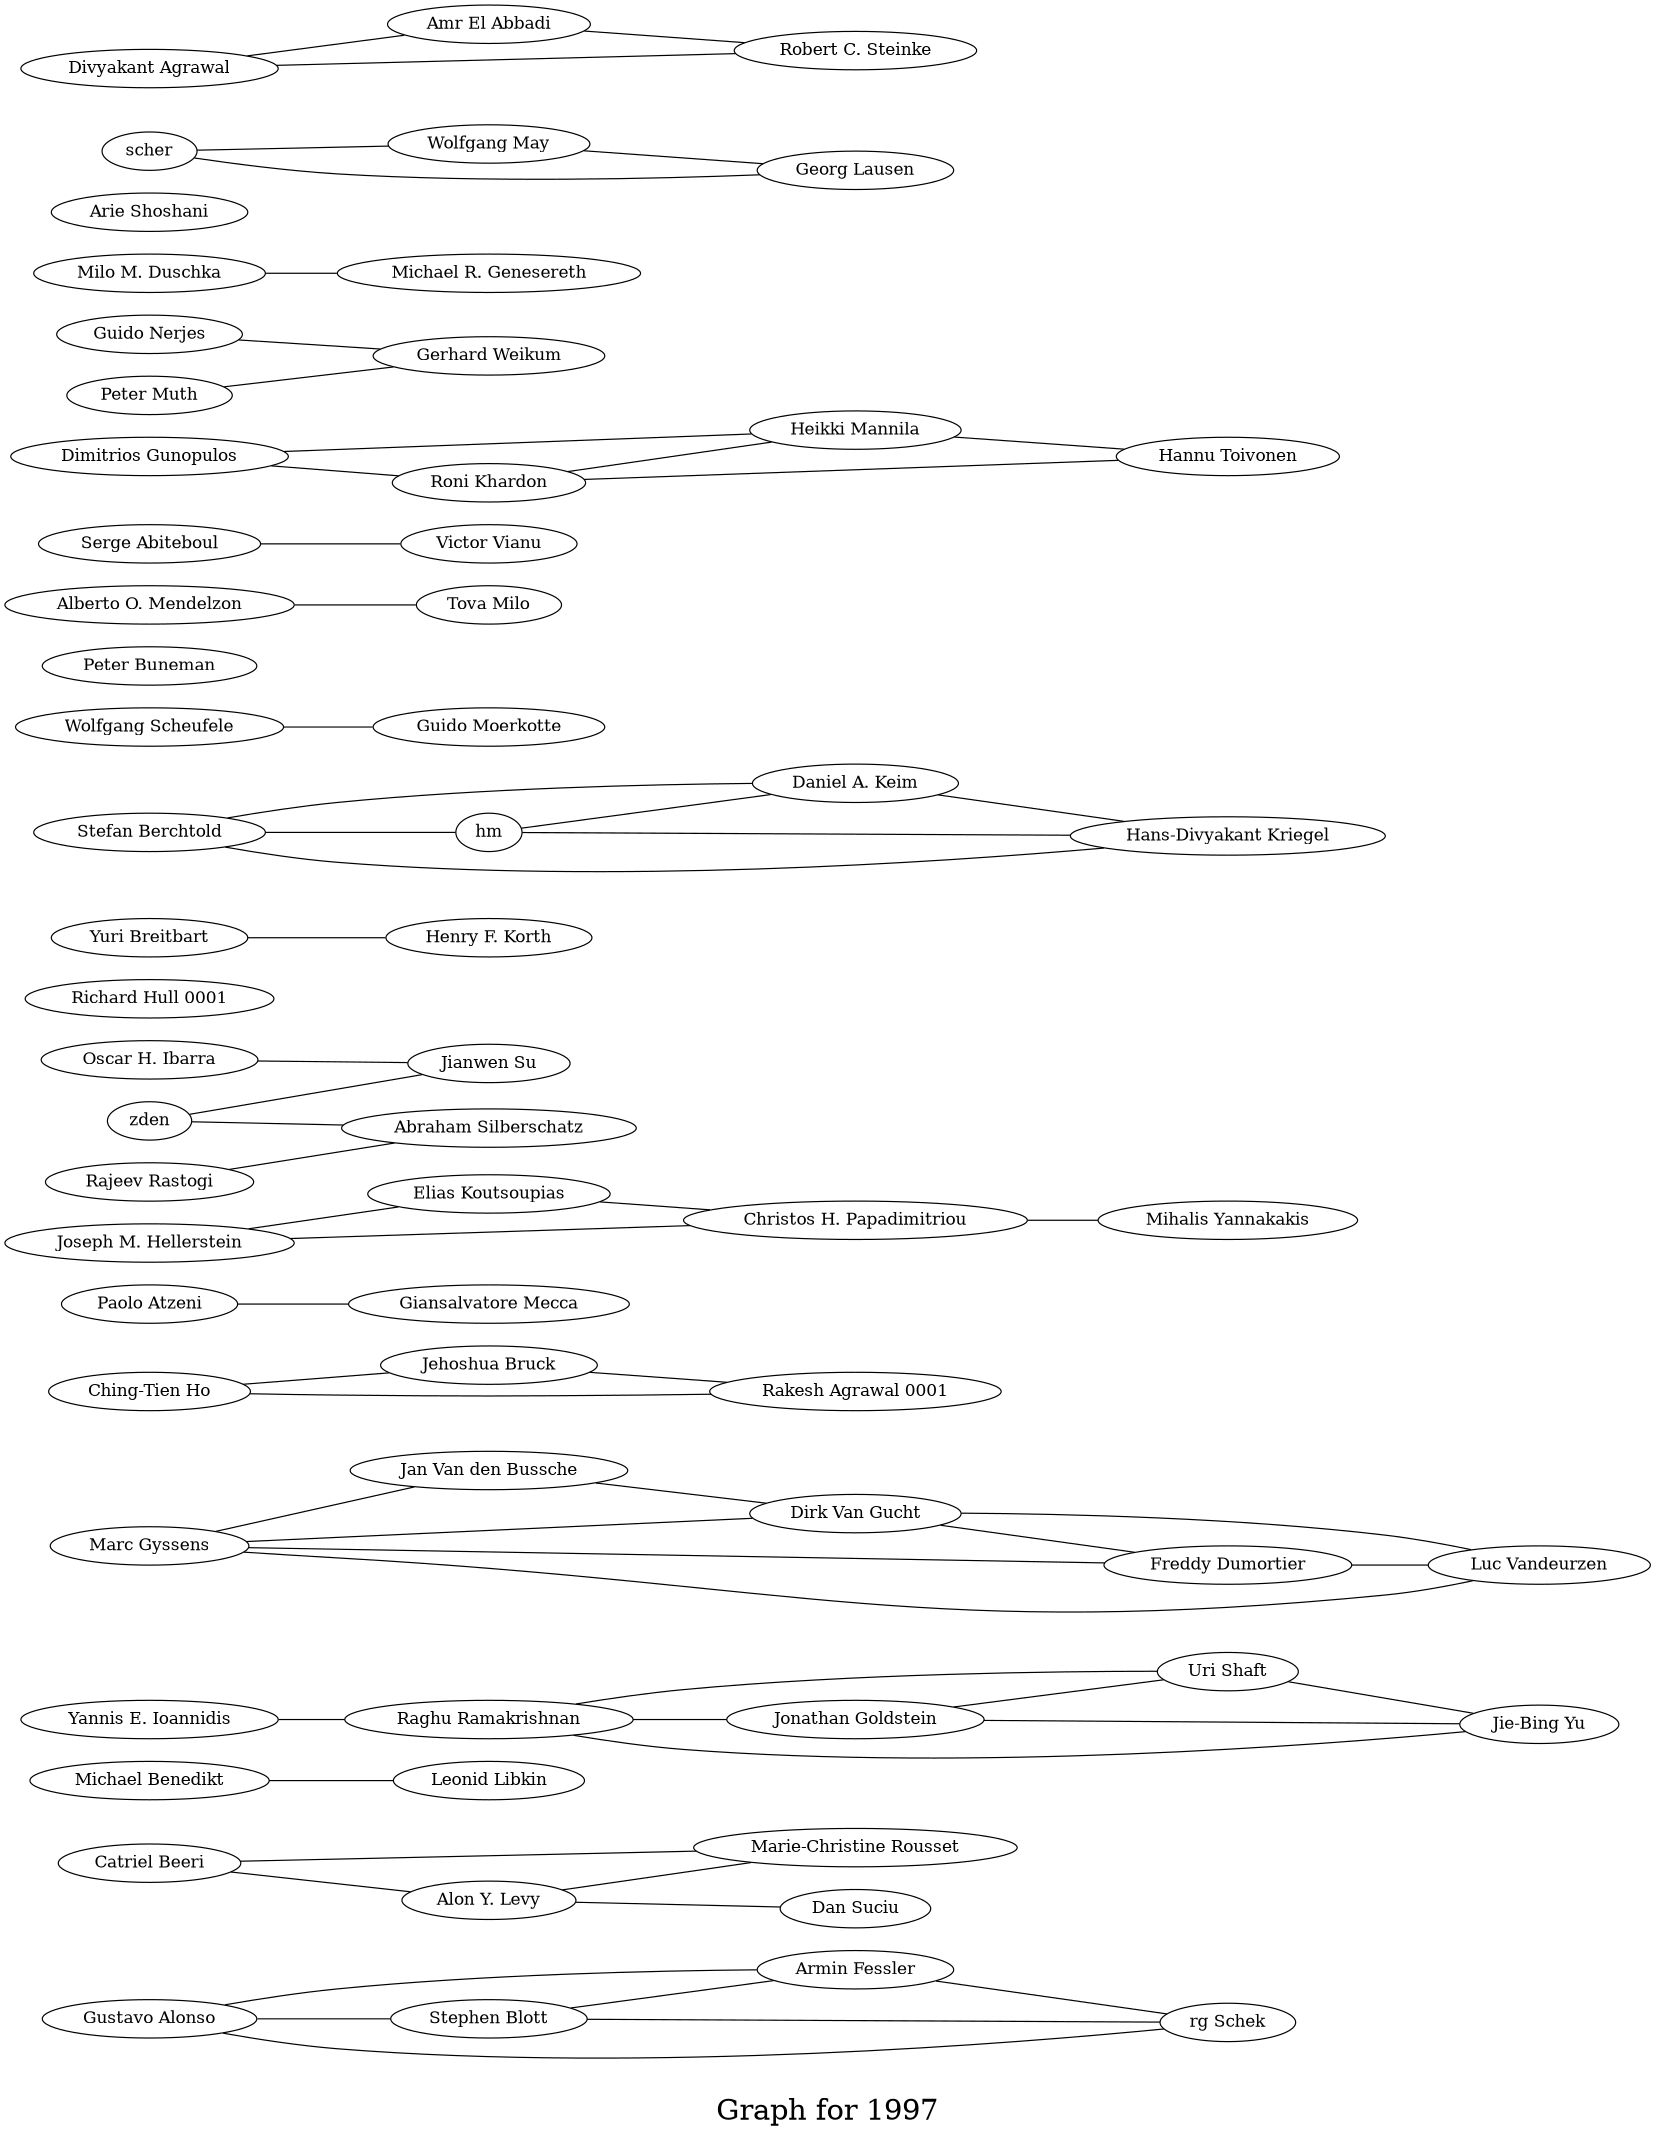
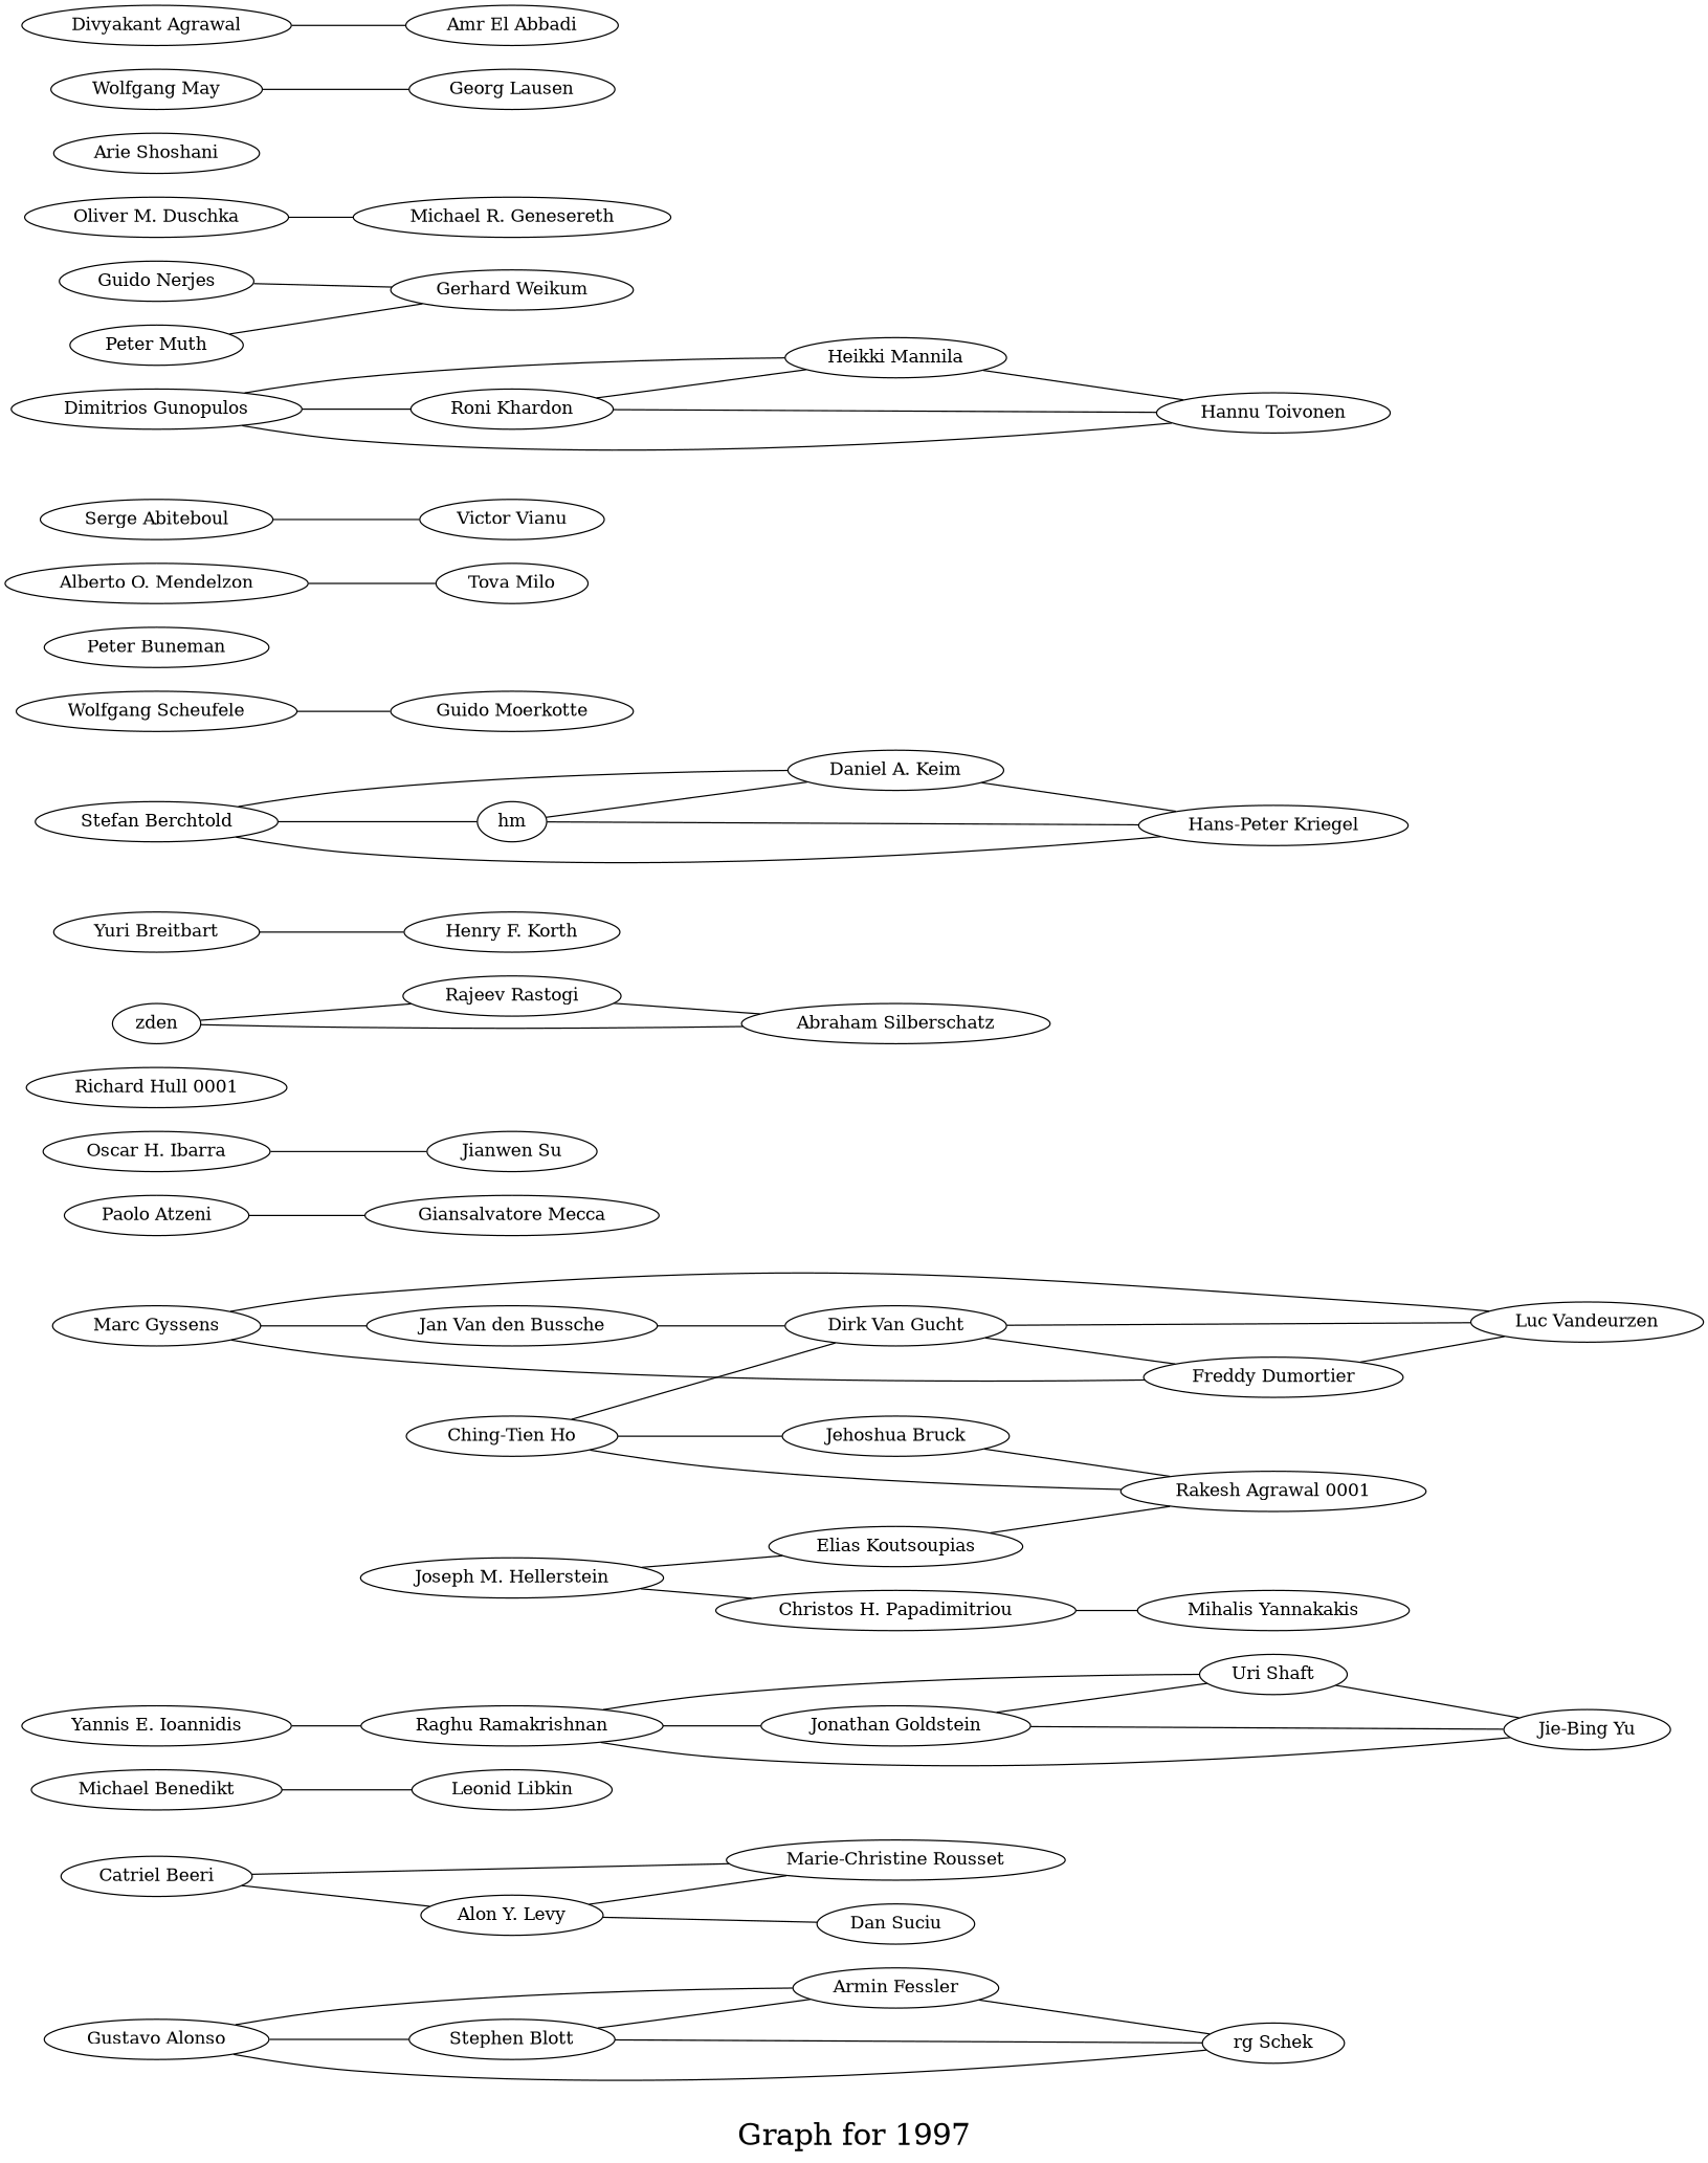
  graph {
    fontsize=24
    label="\nGraph for 1997\n"
    rankdir=LR
    splines=true
    node [shape=ellipse]
    n1 [height=0.3 label="Gustavo Alonso" width=0.3]
    n2 [height=0.3 label="Stephen Blott" width=0.3]
    n3 [height=0.3 label="Armin Fessler" width=0.3]
    n4 [height=0.3 label="rg Schek" width=0.3]
    n5 [height=0.3 label="Catriel Beeri" width=0.3]
    n6 [height=0.3 label="Alon Y. Levy" width=0.3]
    n7 [height=0.3 label="Marie-Christine Rousset" width=0.3]
    n8 [height=0.3 label="Dan Suciu" width=0.3]
    n9 [height=0.3 label="Michael Benedikt" width=0.3]
    n10 [height=0.3 label="Leonid Libkin" width=0.3]
    n11 [height=0.3 label="Yannis E. Ioannidis" width=0.3]
    n12 [height=0.3 label="Raghu Ramakrishnan" width=0.3]
    n13 [height=0.3 label="Jonathan Goldstein" width=0.3]
    n14 [height=0.3 label="Uri Shaft" width=0.3]
    n15 [height=0.3 label="Jie-Bing Yu" width=0.3]
    n16 [height=0.3 label="Marc Gyssens" width=0.3]
    n17 [height=0.3 label="Jan Van den Bussche" width=0.3]
    n18 [height=0.3 label="Dirk Van Gucht" width=0.3]
    n19 [height=0.3 label="Freddy Dumortier" width=0.3]
    n20 [height=0.3 label="Luc Vandeurzen" width=0.3]
    n21 [height=0.3 label="Ching-Tien Ho" width=0.3]
    n22 [height=0.3 label="Jehoshua Bruck" width=0.3]
    n23 [height=0.3 label="Rakesh Agrawal 0001" width=0.3]
    n24 [height=0.3 label="Paolo Atzeni" width=0.3]
    n25 [height=0.3 label="Giansalvatore Mecca" width=0.3]
    n26 [height=0.3 label="Joseph M. Hellerstein" width=0.3]
    n27 [height=0.3 label="Elias Koutsoupias" width=0.3]
    n28 [height=0.3 label="Christos H. Papadimitriou" width=0.3]
    n29 [height=0.3 label="Mihalis Yannakakis" width=0.3]
    n30 [height=0.3 label="Oscar H. Ibarra" width=0.3]
    n31 [height=0.3 label="Jianwen Su" width=0.3]
    n32 [height=0.3 label="Richard Hull 0001" width=0.3]
    n33 [height=0.3 label=zden width=0.3]
    n34 [height=0.3 label="Rajeev Rastogi" width=0.3]
    n35 [height=0.3 label="Abraham Silberschatz" width=0.3]
    n36 [height=0.3 label="Yuri Breitbart" width=0.3]
    n37 [height=0.3 label="Henry F. Korth" width=0.3]
    n38 [height=0.3 label="Stefan Berchtold" width=0.3]
    n39 [height=0.3 label=hm width=0.3]
    n40 [height=0.3 label="Daniel A. Keim" width=0.3]
-   n41 [height=0.3 label="Hans-Divyakant Kriegel" width=0.3]
+   n41 [height=0.3 label="Hans-Peter Kriegel" width=0.3]
    n42 [height=0.3 label="Wolfgang Scheufele" width=0.3]
    n43 [height=0.3 label="Guido Moerkotte" width=0.3]
    n44 [height=0.3 label="Peter Buneman" width=0.3]
    n45 [height=0.3 label="Alberto O. Mendelzon" width=0.3]
    n46 [height=0.3 label="Tova Milo" width=0.3]
    n47 [height=0.3 label="Serge Abiteboul" width=0.3]
    n48 [height=0.3 label="Victor Vianu" width=0.3]
    n49 [height=0.3 label="Dimitrios Gunopulos" width=0.3]
    n50 [height=0.3 label="Roni Khardon" width=0.3]
    n51 [height=0.3 label="Heikki Mannila" width=0.3]
    n52 [height=0.3 label="Hannu Toivonen" width=0.3]
    n53 [height=0.3 label="Guido Nerjes" width=0.3]
    n54 [height=0.3 label="Gerhard Weikum" width=0.3]
    n55 [height=0.3 label="Peter Muth" width=0.3]
-   n56 [height=0.3 label="Milo M. Duschka" width=0.3]
+   n56 [height=0.3 label="Oliver M. Duschka" width=0.3]
    n57 [height=0.3 label="Michael R. Genesereth" width=0.3]
    n58 [height=0.3 label="Arie Shoshani" width=0.3]
-   n59 [height=0.3 label=scher width=0.3]
    n60 [height=0.3 label="Wolfgang May" width=0.3]
    n61 [height=0.3 label="Georg Lausen" width=0.3]
    n62 [height=0.3 label="Divyakant Agrawal" width=0.3]
    n63 [height=0.3 label="Amr El Abbadi" width=0.3]
-   n64 [height=0.3 label="Robert C. Steinke" width=0.3]
    n1 -- n2
    n1 -- n3
    n1 -- n4
    n2 -- n3
    n2 -- n4
    n3 -- n4
    n5 -- n6
    n5 -- n7
    n6 -- n7
    n6 -- n8
    n9 -- n10
    n11 -- n12
    n12 -- n13
    n12 -- n14
    n12 -- n15
    n13 -- n14
    n13 -- n15
    n14 -- n15
    n16 -- n17
-   n16 -- n18
+   n21 -- n18
    n16 -- n19
    n16 -- n20
    n17 -- n18
    n18 -- n19
    n18 -- n20
    n19 -- n20
    n21 -- n22
    n21 -- n23
    n22 -- n23
    n24 -- n25
    n26 -- n27
    n26 -- n28
-   n27 -- n28
+   n27 -- n23
    n28 -- n29
    n30 -- n31
-   n33 -- n31
+   n33 -- n34
    n33 -- n35
    n34 -- n35
    n36 -- n37
    n38 -- n39
    n38 -- n40
    n38 -- n41
    n39 -- n40
    n39 -- n41
    n40 -- n41
    n42 -- n43
    n45 -- n46
    n47 -- n48
    n49 -- n50
    n49 -- n51
+   n49 -- n52
    n50 -- n51
    n50 -- n52
    n51 -- n52
    n53 -- n54
    n55 -- n54
    n56 -- n57
-   n59 -- n60
-   n59 -- n61
    n60 -- n61
    n62 -- n63
-   n62 -- n64
-   n63 -- n64
  }
